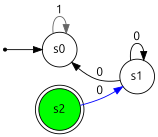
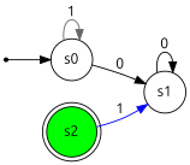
  digraph {
    fontname=Ubuntu
    rankdir=LR
    node [fontname=Ubuntu shape=circle fillcolor=white style=filled]
    edge [color=black fontname=Ubuntu]
    n1 [label=ponto shape=point fillcolor="" style=""]
    n2 [label=s0]
    n3 [label=s1]
    n4 [fillcolor=green label=s2 shape=doublecircle]
    n1 -> n2 [shape=circle]
    n2 -> n2 [color=gray40 label=1]
-   n3 -> n2 [label=0]
+   n2 -> n3 [label=0]
    n3 -> n3 [label=0]
-   n4 -> n3 [color=blue label=0]
+   n4 -> n3 [color=blue label=1]
  }
